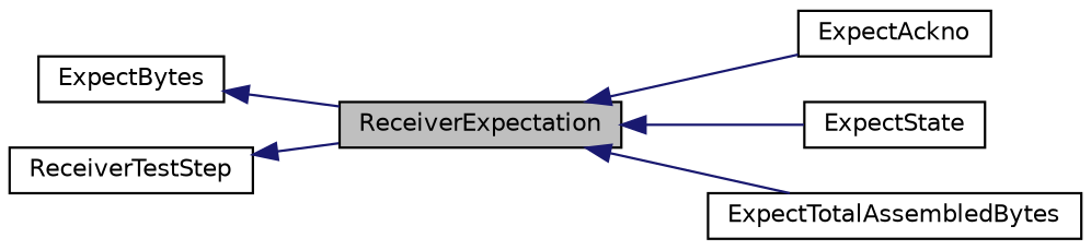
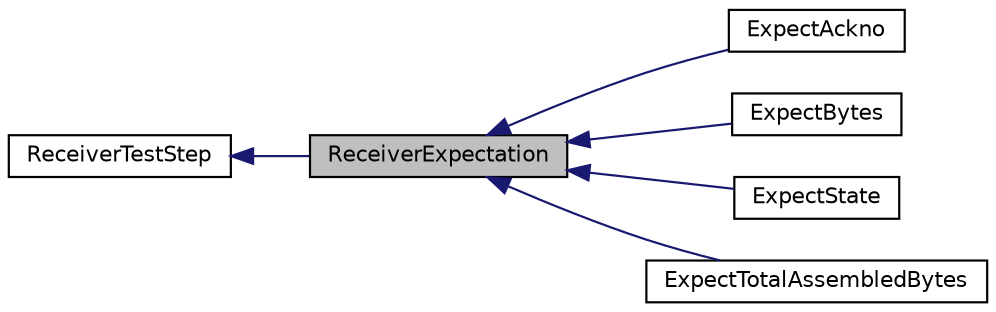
  digraph {
    rankdir=LR
    node [color=black fillcolor=white fontname=Helvetica fontsize=10 shape=record style=filled]
    edge [color=midnightblue dir=back fontname=Helvetica fontsize=10 labelfontname=Helvetica labelfontsize=10 style=solid]
    n1 [fillcolor=grey75 fontcolor=black height=0.2 label=ReceiverExpectation width=0.4]
    n2 [height=0.2 label=ExpectAckno width=0.4]
    n3 [height=0.2 label=ExpectBytes width=0.4]
    n4 [height=0.2 label=ExpectState width=0.4]
    n5 [height=0.2 label=ExpectTotalAssembledBytes width=0.4]
    n6 [height=0.2 label=ReceiverTestStep width=0.4]
    n1 -> n2
-   n3 -> n1
+   n1 -> n3
    n1 -> n4
    n1 -> n5
    n6 -> n1
  }
